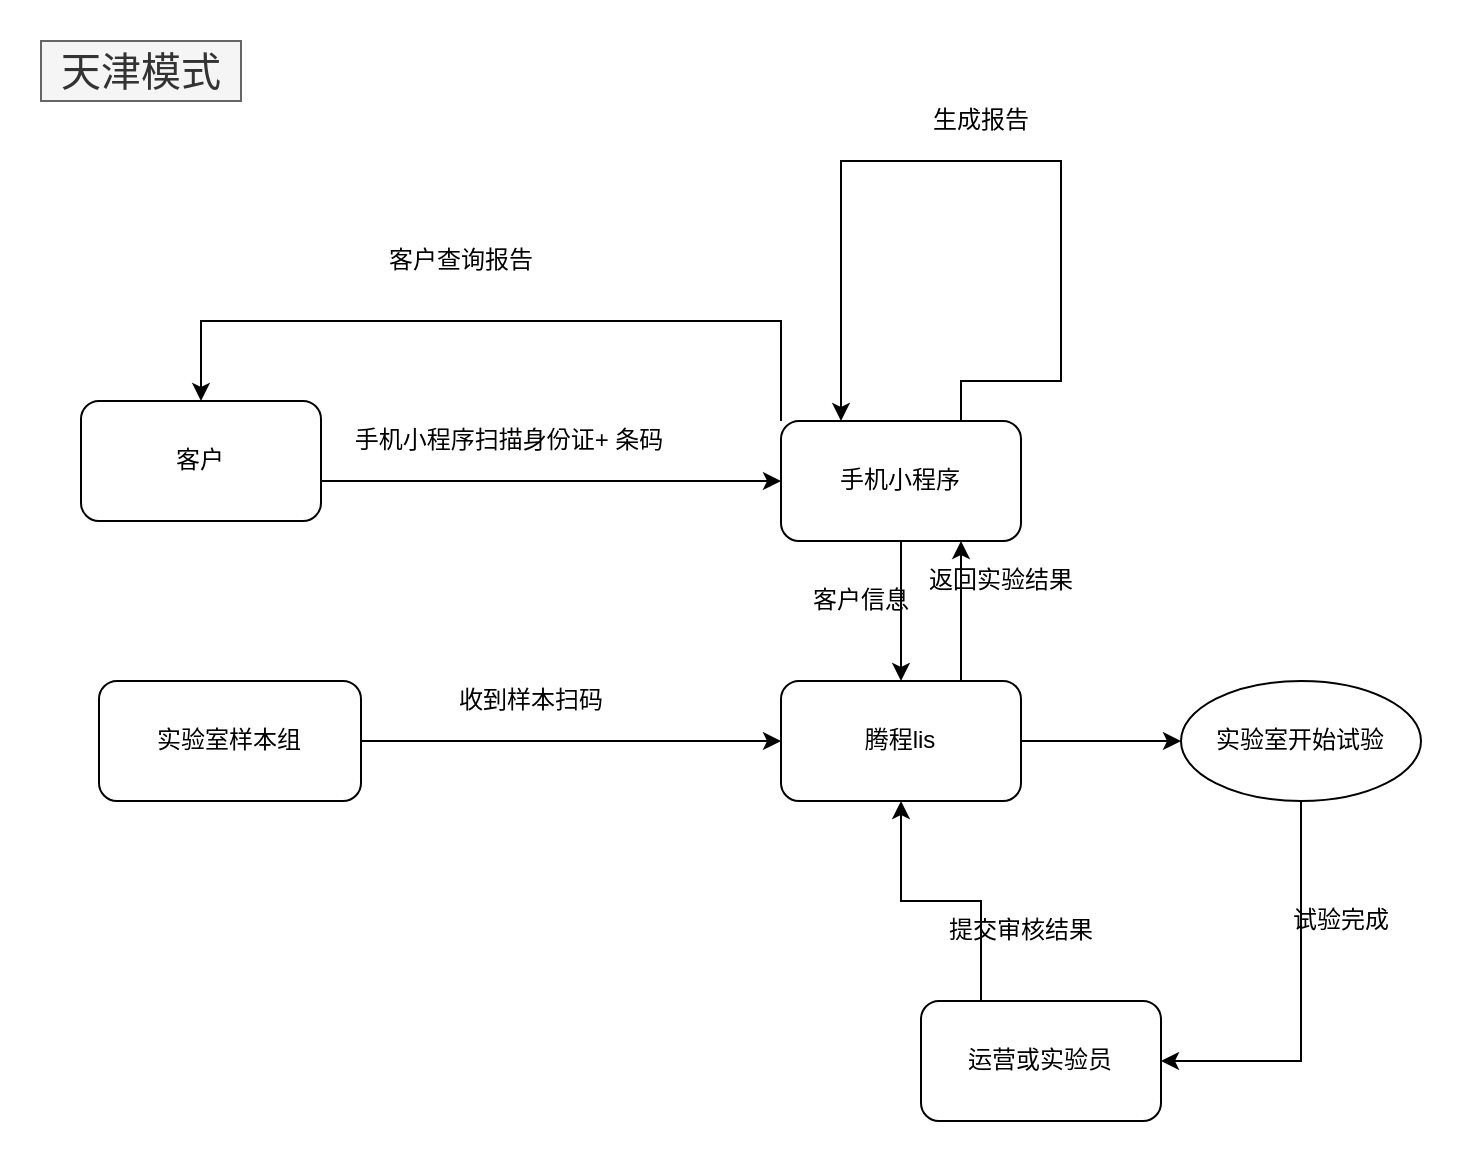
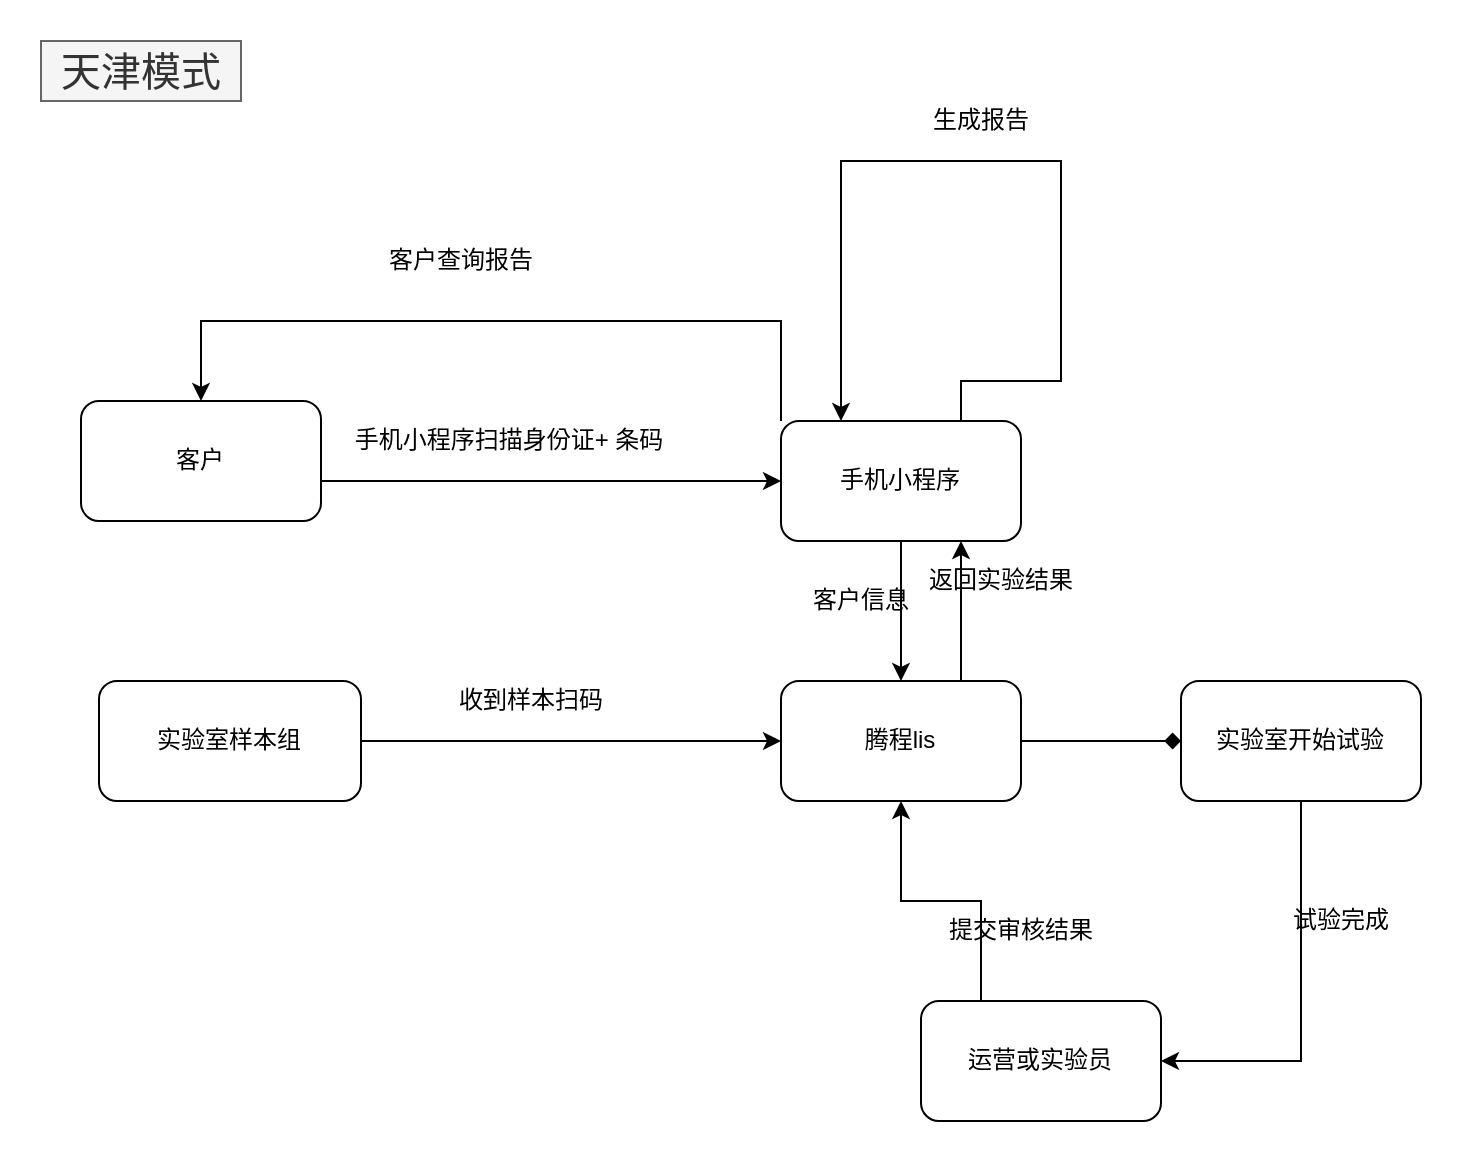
  <mxCell id="0" />
  <mxCell id="1" parent="0" />
  <mxCell id="2" value="" style="edgeStyle=orthogonalEdgeStyle;rounded=0;orthogonalLoop=1;jettySize=auto;html=1;" edge="1" parent="1" source="4" target="7"><mxGeometry relative="1" as="geometry"><Array as="points"><mxPoint x="200" y="240" /><mxPoint x="200" y="240" /></Array></mxGeometry></mxCell>
  <mxCell id="3" value="" style="edgeStyle=orthogonalEdgeStyle;rounded=0;orthogonalLoop=1;jettySize=auto;html=1;exitX=0.5;exitY=1;exitDx=0;exitDy=0;" edge="1" parent="1" source="7" target="10"><mxGeometry relative="1" as="geometry"><Array as="points"><mxPoint x="450" y="290" /><mxPoint x="450" y="290" /></Array></mxGeometry></mxCell>
  <mxCell id="4" value="客户" style="rounded=1;whiteSpace=wrap;html=1;" vertex="1" parent="1"><mxGeometry x="40" y="200" width="120" height="60" as="geometry" /></mxCell>
  <mxCell id="5" style="edgeStyle=orthogonalEdgeStyle;rounded=0;orthogonalLoop=1;jettySize=auto;html=1;exitX=0.75;exitY=0;exitDx=0;exitDy=0;entryX=0.25;entryY=0;entryDx=0;entryDy=0;" edge="1" parent="1" source="7" target="7"><mxGeometry relative="1" as="geometry"><mxPoint x="390" y="110" as="targetPoint" /><Array as="points"><mxPoint x="480" y="190" /><mxPoint x="530" y="190" /><mxPoint x="530" y="80" /><mxPoint x="420" y="80" /></Array></mxGeometry></mxCell>
  <mxCell id="6" style="edgeStyle=orthogonalEdgeStyle;rounded=0;orthogonalLoop=1;jettySize=auto;html=1;exitX=0;exitY=0;exitDx=0;exitDy=0;entryX=0.5;entryY=0;entryDx=0;entryDy=0;" edge="1" parent="1" source="7" target="4"><mxGeometry relative="1" as="geometry"><Array as="points"><mxPoint x="390" y="160" /><mxPoint x="100" y="160" /></Array></mxGeometry></mxCell>
  <mxCell id="7" value="手机小程序" style="whiteSpace=wrap;html=1;rounded=1;" vertex="1" parent="1"><mxGeometry x="390" y="210" width="120" height="60" as="geometry" /></mxCell>
- <mxCell id="8" value="" style="edgeStyle=orthogonalEdgeStyle;rounded=0;orthogonalLoop=1;jettySize=auto;html=1;" edge="1" parent="1" source="10" target="16"><mxGeometry relative="1" as="geometry" /></mxCell>
+ <mxCell id="8" value="" style="edgeStyle=orthogonalEdgeStyle;rounded=0;orthogonalLoop=1;jettySize=auto;html=1;endArrow=diamond;" edge="1" parent="1" source="10" target="16"><mxGeometry relative="1" as="geometry" /></mxCell>
  <mxCell id="9" style="edgeStyle=orthogonalEdgeStyle;rounded=0;orthogonalLoop=1;jettySize=auto;html=1;exitX=0.75;exitY=0;exitDx=0;exitDy=0;entryX=0.75;entryY=1;entryDx=0;entryDy=0;" edge="1" parent="1" source="10" target="7"><mxGeometry relative="1" as="geometry" /></mxCell>
  <mxCell id="10" value="腾程lis" style="whiteSpace=wrap;html=1;rounded=1;" vertex="1" parent="1"><mxGeometry x="390" y="340" width="120" height="60" as="geometry" /></mxCell>
  <mxCell id="11" value="手机小程序扫描身份证+ 条码" style="text;html=1;align=center;verticalAlign=middle;resizable=0;points=[];autosize=1;" vertex="1" parent="1"><mxGeometry x="169" y="210" width="170" height="20" as="geometry" /></mxCell>
  <mxCell id="12" style="edgeStyle=orthogonalEdgeStyle;rounded=0;orthogonalLoop=1;jettySize=auto;html=1;exitX=1;exitY=0.5;exitDx=0;exitDy=0;entryX=0;entryY=0.5;entryDx=0;entryDy=0;" edge="1" parent="1" source="13" target="10"><mxGeometry relative="1" as="geometry" /></mxCell>
  <mxCell id="13" value="实验室样本组" style="rounded=1;whiteSpace=wrap;html=1;" vertex="1" parent="1"><mxGeometry x="49" y="340" width="131" height="60" as="geometry" /></mxCell>
  <mxCell id="14" value="收到样本扫码" style="text;html=1;align=center;verticalAlign=middle;resizable=0;points=[];autosize=1;" vertex="1" parent="1"><mxGeometry x="220" y="340" width="90" height="20" as="geometry" /></mxCell>
  <mxCell id="15" style="edgeStyle=orthogonalEdgeStyle;rounded=0;orthogonalLoop=1;jettySize=auto;html=1;exitX=0.5;exitY=1;exitDx=0;exitDy=0;entryX=1;entryY=0.5;entryDx=0;entryDy=0;" edge="1" parent="1" source="16" target="18"><mxGeometry relative="1" as="geometry" /></mxCell>
- <mxCell id="16" value="实验室开始试验" style="ellipse;whiteSpace=wrap;html=1;" vertex="1" parent="1"><mxGeometry x="590" y="340" width="120" height="60" as="geometry" /></mxCell>
+ <mxCell id="16" value="实验室开始试验" style="whiteSpace=wrap;html=1;rounded=1;" vertex="1" parent="1"><mxGeometry x="590" y="340" width="120" height="60" as="geometry" /></mxCell>
  <mxCell id="17" style="edgeStyle=orthogonalEdgeStyle;rounded=0;orthogonalLoop=1;jettySize=auto;html=1;exitX=0.25;exitY=0;exitDx=0;exitDy=0;entryX=0.5;entryY=1;entryDx=0;entryDy=0;" edge="1" parent="1" source="18" target="10"><mxGeometry relative="1" as="geometry" /></mxCell>
  <mxCell id="18" value="运营或实验员" style="rounded=1;whiteSpace=wrap;html=1;" vertex="1" parent="1"><mxGeometry x="460" y="500" width="120" height="60" as="geometry" /></mxCell>
  <mxCell id="19" value="试验完成" style="text;html=1;align=center;verticalAlign=middle;resizable=0;points=[];autosize=1;" vertex="1" parent="1"><mxGeometry x="640" y="450" width="60" height="20" as="geometry" /></mxCell>
  <mxCell id="20" value="提交审核结果" style="text;html=1;align=center;verticalAlign=middle;resizable=0;points=[];autosize=1;" vertex="1" parent="1"><mxGeometry x="465" y="455" width="90" height="20" as="geometry" /></mxCell>
  <mxCell id="21" value="返回实验结果" style="text;html=1;align=center;verticalAlign=middle;resizable=0;points=[];autosize=1;" vertex="1" parent="1"><mxGeometry x="455" y="280" width="90" height="20" as="geometry" /></mxCell>
  <mxCell id="22" value="生成报告" style="text;html=1;align=center;verticalAlign=middle;resizable=0;points=[];autosize=1;" vertex="1" parent="1"><mxGeometry x="460" y="50" width="60" height="20" as="geometry" /></mxCell>
  <mxCell id="23" value="客户查询报告" style="text;html=1;align=center;verticalAlign=middle;resizable=0;points=[];autosize=1;" vertex="1" parent="1"><mxGeometry x="185" y="120" width="90" height="20" as="geometry" /></mxCell>
  <mxCell id="24" value="客户信息" style="text;html=1;align=center;verticalAlign=middle;resizable=0;points=[];autosize=1;" vertex="1" parent="1"><mxGeometry x="400" y="290" width="60" height="20" as="geometry" /></mxCell>
  <mxCell id="25" value="天津模式" style="text;html=1;align=center;verticalAlign=middle;resizable=0;points=[];autosize=1;fontSize=20;fillColor=#f5f5f5;strokeColor=#666666;fontColor=#333333;" vertex="1" parent="1"><mxGeometry x="20" y="20" width="100" height="30" as="geometry" /></mxCell>
